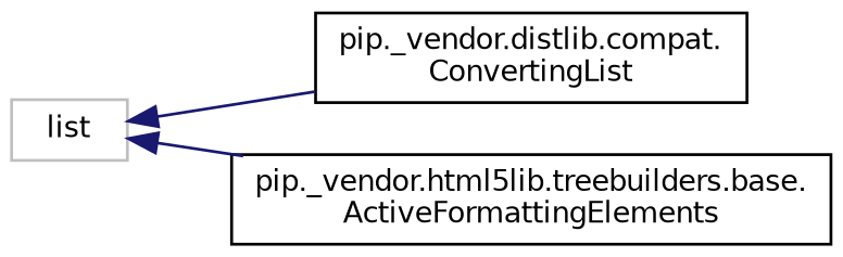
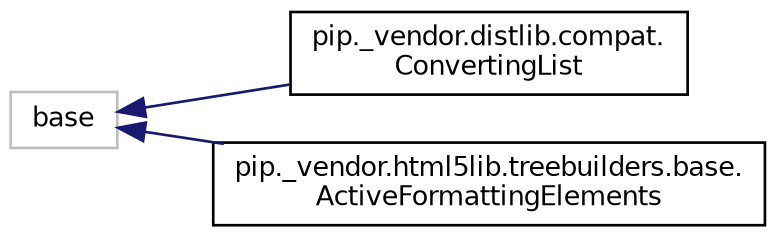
  digraph {
    rankdir=LR
    node [color=black fillcolor=white fontname=Helvetica fontsize=10 shape=record style=filled]
    edge [color=midnightblue dir=back fontname=Helvetica fontsize=10 labelfontname=Helvetica labelfontsize=10 style=solid]
-   n1 [color=grey75 height=0.2 label=list width=0.4]
+   n1 [color=grey75 height=0.2 label=base width=0.4]
    n2 [height=0.2 label="pip._vendor.distlib.compat.\lConvertingList" width=0.4]
    n3 [height=0.2 label="pip._vendor.html5lib.treebuilders.base.\lActiveFormattingElements" width=0.4]
    n1 -> n2
    n1 -> n3
  }
